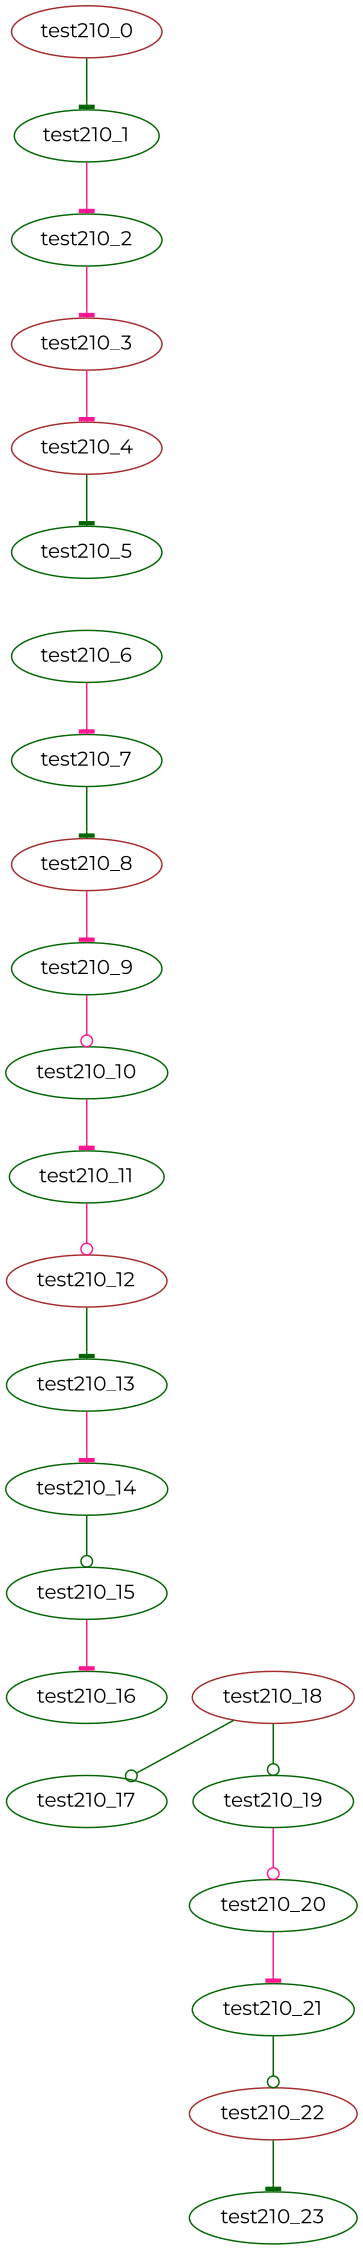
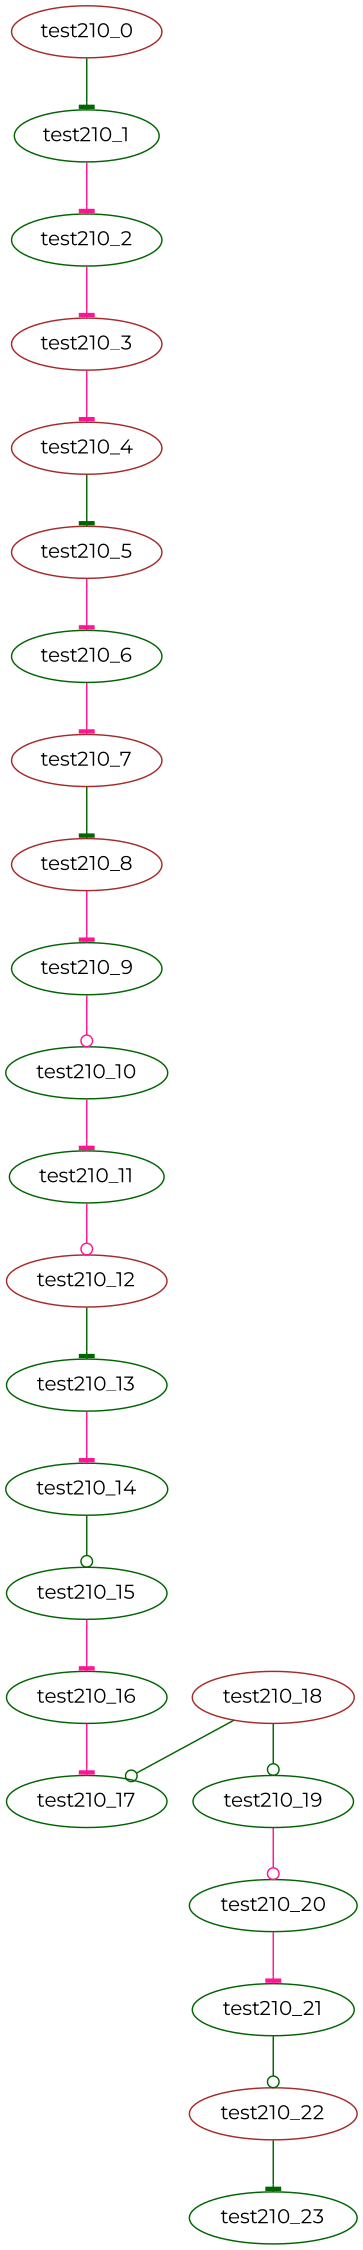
  digraph {
    fontname=Montserrat
    node [color=darkgreen fontname=Montserrat]
    edge [arrowhead=tee color=deeppink fontname=Montserrat]
    test210_0 [color=brown]
    test210_1
    test210_2
    test210_3 [color=brown]
    test210_4 [color=brown]
-   test210_5
+   test210_5 [color=brown]
    test210_6
-   test210_7
+   test210_7 [color=brown]
    test210_8 [color=brown]
    test210_9
    test210_10
    test210_11
    test210_12 [color=brown]
    test210_13
    test210_14
    test210_15
    test210_16
    test210_17
    test210_18 [color=brown]
    test210_19
    test210_20
    test210_21
    test210_22 [color=brown]
    test210_23
    test210_0 -> test210_1 [color=darkgreen]
    test210_1 -> test210_2
    test210_2 -> test210_3
    test210_3 -> test210_4
    test210_4 -> test210_5 [color=darkgreen]
+   test210_5 -> test210_6
    test210_6 -> test210_7
    test210_7 -> test210_8 [color=darkgreen]
    test210_8 -> test210_9
    test210_9 -> test210_10 [arrowhead=odot]
    test210_10 -> test210_11
    test210_11 -> test210_12 [arrowhead=odot]
    test210_12 -> test210_13 [color=darkgreen]
    test210_13 -> test210_14
    test210_14 -> test210_15 [arrowhead=odot color=darkgreen]
    test210_15 -> test210_16
+   test210_16 -> test210_17
    test210_18 -> test210_17 [arrowhead=odot color=darkgreen]
    test210_18 -> test210_19 [arrowhead=odot color=darkgreen]
    test210_19 -> test210_20 [arrowhead=odot]
    test210_20 -> test210_21
    test210_21 -> test210_22 [arrowhead=odot color=darkgreen]
    test210_22 -> test210_23 [color=darkgreen]
  }
